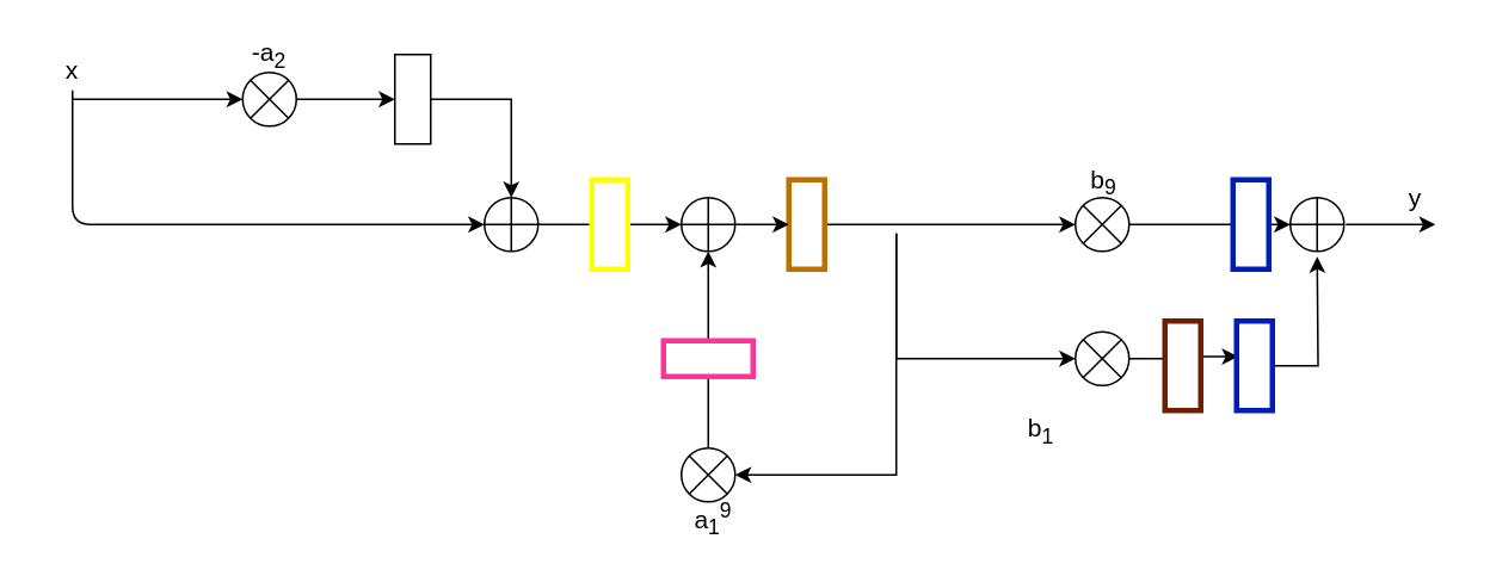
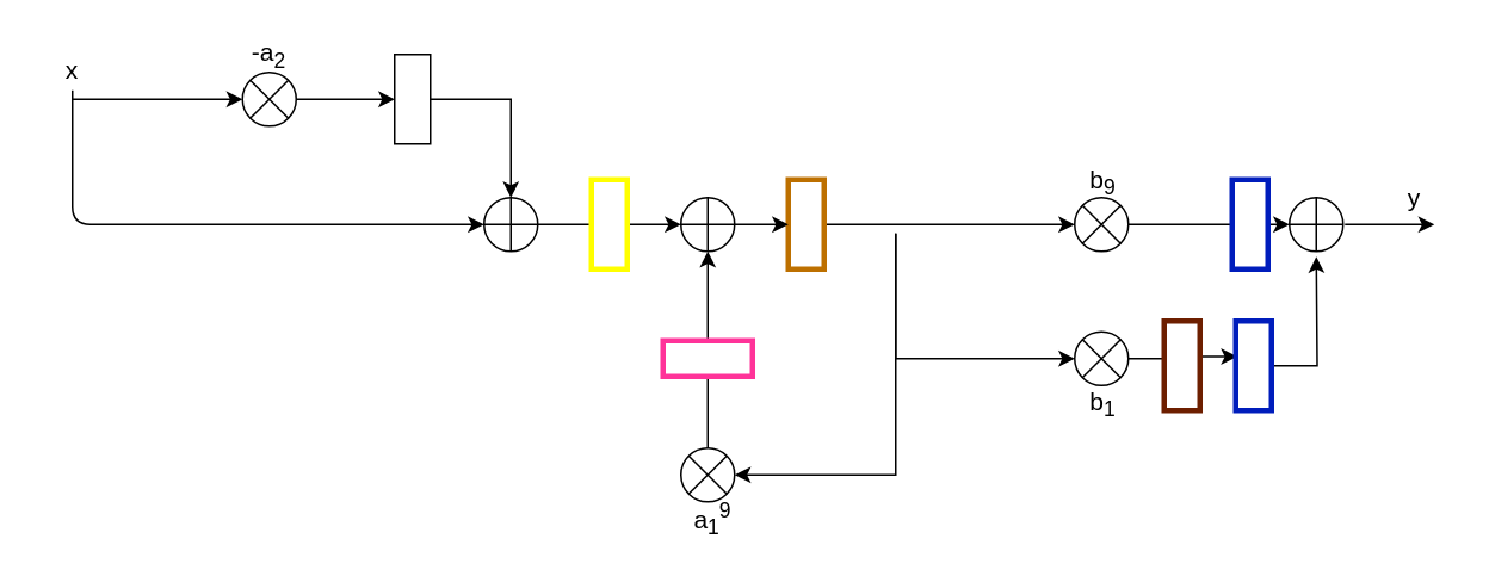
  <mxCell id="0" />
  <mxCell id="1" parent="0" />
  <mxCell id="2" value="" style="edgeStyle=orthogonalEdgeStyle;rounded=0;orthogonalLoop=1;jettySize=auto;html=1;entryX=0.5;entryY=1;entryDx=0;entryDy=0;" parent="1" source="3" target="8" edge="1"><mxGeometry relative="1" as="geometry"><mxPoint x="260" y="55" as="targetPoint" /></mxGeometry></mxCell>
  <mxCell id="3" value="" style="verticalLabelPosition=bottom;verticalAlign=top;html=1;shape=mxgraph.flowchart.or;" parent="1" vertex="1"><mxGeometry x="135" y="40" width="30" height="30" as="geometry" /></mxCell>
  <mxCell id="4" value="" style="edgeStyle=orthogonalEdgeStyle;rounded=0;orthogonalLoop=1;jettySize=auto;html=1;" parent="1" source="5" target="6" edge="1"><mxGeometry relative="1" as="geometry" /></mxCell>
  <mxCell id="5" value="" style="verticalLabelPosition=bottom;verticalAlign=top;html=1;shape=mxgraph.flowchart.summing_function;" parent="1" vertex="1"><mxGeometry x="270" y="110" width="30" height="30" as="geometry" /></mxCell>
  <mxCell id="6" value="" style="verticalLabelPosition=bottom;verticalAlign=top;html=1;shape=mxgraph.flowchart.summing_function;" parent="1" vertex="1"><mxGeometry x="380" y="110" width="30" height="30" as="geometry" /></mxCell>
  <mxCell id="7" value="" style="edgeStyle=orthogonalEdgeStyle;rounded=0;orthogonalLoop=1;jettySize=auto;html=1;entryX=0.5;entryY=0;entryDx=0;entryDy=0;entryPerimeter=0;" parent="1" source="8" target="5" edge="1"><mxGeometry relative="1" as="geometry"><mxPoint x="320" y="55" as="targetPoint" /></mxGeometry></mxCell>
  <mxCell id="8" value="" style="rounded=0;whiteSpace=wrap;html=1;direction=south;" parent="1" vertex="1"><mxGeometry x="220" y="30" width="20" height="50" as="geometry" /></mxCell>
  <mxCell id="9" value="" style="endArrow=classic;html=1;entryX=0;entryY=0.5;entryDx=0;entryDy=0;entryPerimeter=0;" parent="1" target="3" edge="1"><mxGeometry width="50" height="50" relative="1" as="geometry"><mxPoint x="40" y="55" as="sourcePoint" /><mxPoint x="430" y="20" as="targetPoint" /><Array as="points" /></mxGeometry></mxCell>
  <mxCell id="10" value="" style="endArrow=classic;html=1;entryX=0;entryY=0.5;entryDx=0;entryDy=0;entryPerimeter=0;" parent="1" target="5" edge="1"><mxGeometry width="50" height="50" relative="1" as="geometry"><mxPoint x="40" y="50" as="sourcePoint" /><mxPoint x="430" y="-30" as="targetPoint" /><Array as="points"><mxPoint x="40" y="125" /></Array></mxGeometry></mxCell>
  <mxCell id="11" value="" style="edgeStyle=orthogonalEdgeStyle;rounded=0;orthogonalLoop=1;jettySize=auto;html=1;entryX=0.5;entryY=1;entryDx=0;entryDy=0;entryPerimeter=0;" parent="1" source="13" target="6" edge="1"><mxGeometry relative="1" as="geometry"><mxPoint x="395" y="160" as="targetPoint" /></mxGeometry></mxCell>
  <mxCell id="12" value="" style="edgeStyle=orthogonalEdgeStyle;rounded=0;orthogonalLoop=1;jettySize=auto;html=1;entryX=1;entryY=0.5;entryDx=0;entryDy=0;entryPerimeter=0;startSize=7;" parent="1" target="13" edge="1"><mxGeometry relative="1" as="geometry"><mxPoint x="500" y="130" as="sourcePoint" /><Array as="points"><mxPoint x="500" y="265" /></Array></mxGeometry></mxCell>
  <mxCell id="13" value="" style="verticalLabelPosition=bottom;verticalAlign=top;html=1;shape=mxgraph.flowchart.or;" parent="1" vertex="1"><mxGeometry x="380" y="250" width="30" height="30" as="geometry" /></mxCell>
  <mxCell id="14" value="" style="rounded=0;whiteSpace=wrap;html=1;direction=south;strokeColor=#FFFF00;strokeWidth=3;" parent="1" vertex="1"><mxGeometry x="330" y="100" width="20" height="50" as="geometry" /></mxCell>
  <mxCell id="15" value="" style="rounded=0;whiteSpace=wrap;html=1;direction=west;strokeColor=#FF3399;strokeWidth=3;" parent="1" vertex="1"><mxGeometry x="370" y="190" width="50" height="20" as="geometry" /></mxCell>
  <mxCell id="16" value="" style="edgeStyle=orthogonalEdgeStyle;rounded=0;orthogonalLoop=1;jettySize=auto;html=1;entryX=0;entryY=0.5;entryDx=0;entryDy=0;entryPerimeter=0;" parent="1" source="17" target="20" edge="1"><mxGeometry relative="1" as="geometry"><mxPoint x="540" y="125" as="targetPoint" /></mxGeometry></mxCell>
  <mxCell id="17" value="" style="rounded=0;whiteSpace=wrap;html=1;direction=south;strokeColor=#BD7000;strokeWidth=3;" parent="1" vertex="1"><mxGeometry x="440" y="100" width="20" height="50" as="geometry" /></mxCell>
  <mxCell id="18" value="" style="endArrow=classic;html=1;exitX=1;exitY=0.5;exitDx=0;exitDy=0;exitPerimeter=0;" parent="1" source="6" target="17" edge="1"><mxGeometry width="50" height="50" relative="1" as="geometry"><mxPoint x="410" y="125" as="sourcePoint" /><mxPoint x="500" y="125" as="targetPoint" /></mxGeometry></mxCell>
  <mxCell id="19" value="" style="edgeStyle=orthogonalEdgeStyle;rounded=0;orthogonalLoop=1;jettySize=auto;html=1;startSize=7;" parent="1" source="20" edge="1"><mxGeometry relative="1" as="geometry"><mxPoint x="720" y="125" as="targetPoint" /></mxGeometry></mxCell>
  <mxCell id="20" value="" style="verticalLabelPosition=bottom;verticalAlign=top;html=1;shape=mxgraph.flowchart.or;" parent="1" vertex="1"><mxGeometry x="600" y="110" width="30" height="30" as="geometry" /></mxCell>
  <mxCell id="21" style="edgeStyle=orthogonalEdgeStyle;rounded=0;orthogonalLoop=1;jettySize=auto;html=1;startSize=7;" parent="1" target="23" edge="1"><mxGeometry relative="1" as="geometry"><mxPoint x="500" y="130" as="sourcePoint" /><Array as="points"><mxPoint x="500" y="200" /></Array></mxGeometry></mxCell>
  <mxCell id="22" value="" style="edgeStyle=orthogonalEdgeStyle;rounded=0;orthogonalLoop=1;jettySize=auto;html=1;startSize=7;entryX=0.397;entryY=0.958;entryDx=0;entryDy=0;entryPerimeter=0;" parent="1" source="23" target="27" edge="1"><mxGeometry relative="1" as="geometry" /></mxCell>
  <mxCell id="23" value="" style="verticalLabelPosition=bottom;verticalAlign=top;html=1;shape=mxgraph.flowchart.or;" parent="1" vertex="1"><mxGeometry x="600" y="185" width="30" height="30" as="geometry" /></mxCell>
  <mxCell id="24" value="" style="rounded=0;whiteSpace=wrap;html=1;direction=south;strokeColor=#001DBC;strokeWidth=3;" parent="1" vertex="1"><mxGeometry x="688" y="100" width="20" height="50" as="geometry" /></mxCell>
  <mxCell id="25" value="" style="rounded=0;whiteSpace=wrap;html=1;direction=south;strokeColor=#6D1F00;strokeWidth=3;" parent="1" vertex="1"><mxGeometry x="650" y="179" width="20" height="50" as="geometry" /></mxCell>
  <mxCell id="26" style="edgeStyle=orthogonalEdgeStyle;rounded=0;orthogonalLoop=1;jettySize=auto;html=1;startSize=7;" parent="1" source="27" edge="1"><mxGeometry relative="1" as="geometry"><mxPoint x="735" y="143" as="targetPoint" /></mxGeometry></mxCell>
  <mxCell id="27" value="" style="rounded=0;whiteSpace=wrap;html=1;direction=south;strokeColor=#001DBC;strokeWidth=3;" parent="1" vertex="1"><mxGeometry x="690" y="179" width="20" height="50" as="geometry" /></mxCell>
  <mxCell id="28" value="" style="verticalLabelPosition=bottom;verticalAlign=top;html=1;shape=mxgraph.flowchart.summing_function;" parent="1" vertex="1"><mxGeometry x="720" y="110" width="30" height="30" as="geometry" /></mxCell>
  <mxCell id="29" value="&lt;font style=&quot;font-size: 14px&quot;&gt;-a&lt;sub&gt;2&lt;/sub&gt;&lt;/font&gt;" style="text;html=1;strokeColor=none;fillColor=none;align=center;verticalAlign=middle;whiteSpace=wrap;rounded=0;" vertex="1" parent="1"><mxGeometry x="130" y="20" width="40" height="20" as="geometry" /></mxCell>
  <mxCell id="30" value="&lt;font style=&quot;font-size: 14px&quot;&gt;a&lt;sub&gt;1&lt;/sub&gt;&lt;sup&gt;9&lt;/sup&gt;&lt;/font&gt;" style="text;html=1;strokeColor=none;fillColor=none;align=center;verticalAlign=middle;whiteSpace=wrap;rounded=0;" vertex="1" parent="1"><mxGeometry x="378" y="280" width="40" height="20" as="geometry" /></mxCell>
  <mxCell id="31" value="&lt;font style=&quot;font-size: 14px&quot;&gt;b&lt;sub&gt;9&lt;/sub&gt;&lt;/font&gt;" style="text;html=1;strokeColor=none;fillColor=none;align=center;verticalAlign=middle;whiteSpace=wrap;rounded=0;" vertex="1" parent="1"><mxGeometry x="596" y="91" width="40" height="20" as="geometry" /></mxCell>
- <mxCell id="32" value="&lt;font style=&quot;font-size: 14px&quot;&gt;b&lt;sub&gt;1&lt;/sub&gt;&lt;/font&gt;" style="text;html=1;strokeColor=none;fillColor=none;align=center;verticalAlign=middle;whiteSpace=wrap;rounded=0;" vertex="1" parent="1"><mxGeometry x="561" y="230" width="40" height="20" as="geometry" /></mxCell>
+ <mxCell id="32" value="&lt;font style=&quot;font-size: 14px&quot;&gt;b&lt;sub&gt;1&lt;/sub&gt;&lt;/font&gt;" style="text;html=1;strokeColor=none;fillColor=none;align=center;verticalAlign=middle;whiteSpace=wrap;rounded=0;" vertex="1" parent="1"><mxGeometry x="596" y="215" width="40" height="20" as="geometry" /></mxCell>
  <mxCell id="33" value="&lt;font style=&quot;font-size: 14px&quot;&gt;x&lt;/font&gt;" style="text;html=1;strokeColor=none;fillColor=none;align=center;verticalAlign=middle;whiteSpace=wrap;rounded=0;" vertex="1" parent="1"><mxGeometry x="20" y="29" width="40" height="20" as="geometry" /></mxCell>
  <mxCell id="34" value="" style="endArrow=classic;html=1;strokeColor=#000000;strokeWidth=1;" edge="1" parent="1"><mxGeometry width="50" height="50" relative="1" as="geometry"><mxPoint x="751" y="125" as="sourcePoint" /><mxPoint x="801" y="125" as="targetPoint" /></mxGeometry></mxCell>
  <mxCell id="35" value="&lt;font style=&quot;font-size: 14px&quot;&gt;y&lt;/font&gt;" style="text;html=1;strokeColor=none;fillColor=none;align=center;verticalAlign=middle;whiteSpace=wrap;rounded=0;" vertex="1" parent="1"><mxGeometry x="770" y="100" width="40" height="20" as="geometry" /></mxCell>
